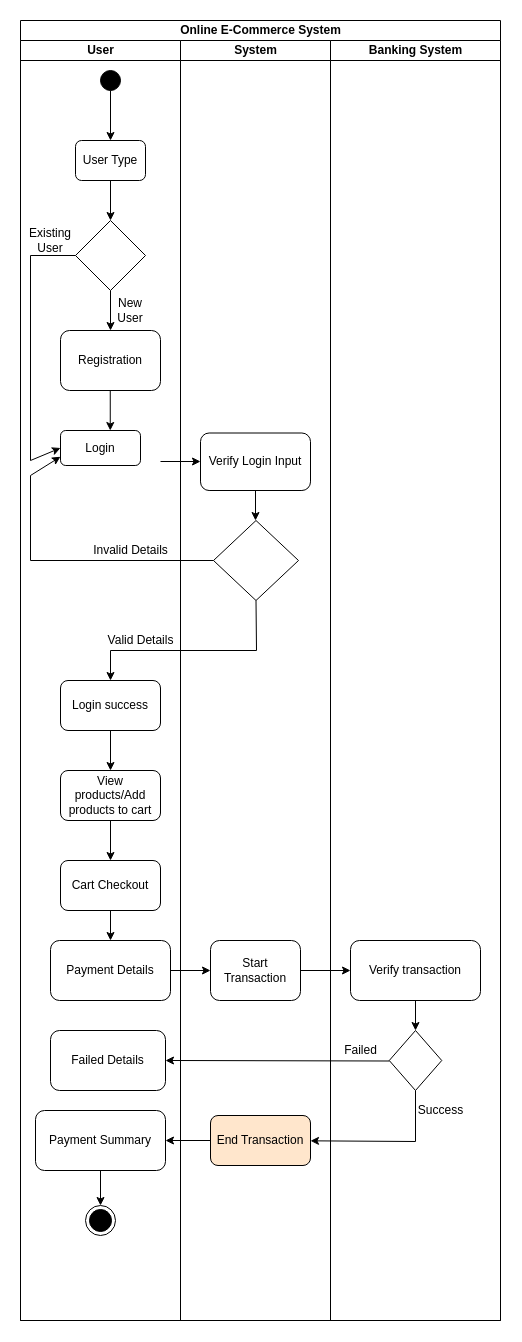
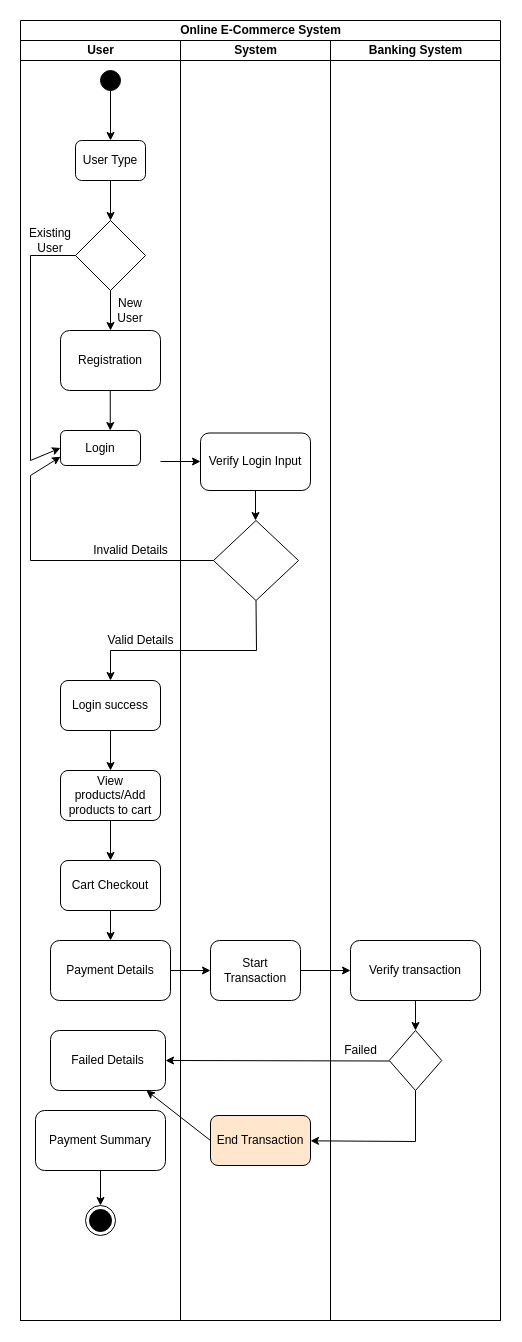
  <mxCell id="0" />
  <mxCell id="1" parent="0" />
  <mxCell id="2" value="Online E-Commerce System" style="swimlane;html=1;childLayout=stackLayout;resizeParent=1;resizeParentMax=0;startSize=20;" vertex="1" parent="1"><mxGeometry x="20" y="20" width="480" height="1300" as="geometry" /></mxCell>
  <mxCell id="3" value="User" style="swimlane;html=1;startSize=20;" vertex="1" parent="2"><mxGeometry y="20" width="160" height="1280" as="geometry" /></mxCell>
  <mxCell id="4" value="" style="endArrow=classic;html=1;exitX=0.5;exitY=1;exitDx=0;exitDy=0;entryX=0.5;entryY=0;entryDx=0;entryDy=0;" edge="1" parent="3" source="10" target="11"><mxGeometry width="50" height="50" relative="1" as="geometry"><mxPoint x="200" y="170" as="sourcePoint" /><mxPoint x="110" y="90" as="targetPoint" /></mxGeometry></mxCell>
  <mxCell id="5" value="" style="endArrow=classic;html=1;exitX=0.5;exitY=1;exitDx=0;exitDy=0;" edge="1" parent="3" source="9" target="13"><mxGeometry width="50" height="50" relative="1" as="geometry"><mxPoint x="130" y="300" as="sourcePoint" /><mxPoint x="60" y="280" as="targetPoint" /></mxGeometry></mxCell>
  <mxCell id="6" value="" style="endArrow=classic;html=1;exitX=0.5;exitY=1;exitDx=0;exitDy=0;" edge="1" parent="3"><mxGeometry width="50" height="50" relative="1" as="geometry"><mxPoint x="89.76" y="350" as="sourcePoint" /><mxPoint x="89.76" y="390" as="targetPoint" /></mxGeometry></mxCell>
  <mxCell id="7" value="Existing User" style="text;html=1;strokeColor=none;fillColor=none;align=center;verticalAlign=middle;whiteSpace=wrap;rounded=0;" vertex="1" parent="3"><mxGeometry x="10" y="190" width="40" height="20" as="geometry" /></mxCell>
  <mxCell id="8" value="Login" style="rounded=1;whiteSpace=wrap;html=1;fillColor=#FFFFFF;" vertex="1" parent="3"><mxGeometry x="40" y="390" width="80" height="35" as="geometry" /></mxCell>
  <mxCell id="9" value="" style="rhombus;whiteSpace=wrap;html=1;fillColor=#FFFFFF;" vertex="1" parent="3"><mxGeometry x="55" y="180" width="70" height="70" as="geometry" /></mxCell>
  <mxCell id="10" value="" style="ellipse;whiteSpace=wrap;html=1;aspect=fixed;fillColor=#000000;" vertex="1" parent="3"><mxGeometry x="80" y="30" width="20" height="20" as="geometry" /></mxCell>
  <mxCell id="11" value="User Type" style="rounded=1;whiteSpace=wrap;html=1;fillColor=none;" vertex="1" parent="3"><mxGeometry x="55" y="100" width="70" height="40" as="geometry" /></mxCell>
  <mxCell id="12" value="" style="endArrow=classic;html=1;exitX=0.5;exitY=1;exitDx=0;exitDy=0;entryX=0.5;entryY=0;entryDx=0;entryDy=0;" edge="1" parent="3" source="11" target="9"><mxGeometry width="50" height="50" relative="1" as="geometry"><mxPoint x="130" y="210" as="sourcePoint" /><mxPoint x="60" y="170" as="targetPoint" /><Array as="points" /></mxGeometry></mxCell>
  <mxCell id="13" value="Registration" style="rounded=1;whiteSpace=wrap;html=1;" vertex="1" parent="3"><mxGeometry x="40" y="290" width="100" height="60" as="geometry" /></mxCell>
  <mxCell id="14" value="" style="endArrow=classic;html=1;exitX=0;exitY=0.5;exitDx=0;exitDy=0;rounded=0;entryX=0;entryY=0.5;entryDx=0;entryDy=0;" edge="1" parent="3" source="9" target="8"><mxGeometry width="50" height="50" relative="1" as="geometry"><mxPoint x="130" y="310" as="sourcePoint" /><mxPoint x="55" y="400" as="targetPoint" /><Array as="points"><mxPoint x="10" y="215" /><mxPoint x="10" y="420" /></Array></mxGeometry></mxCell>
  <mxCell id="15" value="Payment Details" style="rounded=1;whiteSpace=wrap;html=1;fillColor=#FFFFFF;" vertex="1" parent="3"><mxGeometry x="30" y="900" width="120" height="60" as="geometry" /></mxCell>
  <mxCell id="16" value="Cart Checkout" style="rounded=1;whiteSpace=wrap;html=1;fillColor=#FFFFFF;" vertex="1" parent="3"><mxGeometry x="40" y="820" width="100" height="50" as="geometry" /></mxCell>
  <mxCell id="17" value="Payment Summary" style="rounded=1;whiteSpace=wrap;html=1;fillColor=#FFFFFF;" vertex="1" parent="3"><mxGeometry x="15" y="1070" width="130" height="60" as="geometry" /></mxCell>
  <mxCell id="18" value="Valid Details" style="text;html=1;align=center;verticalAlign=middle;resizable=0;points=[];autosize=1;" vertex="1" parent="3"><mxGeometry x="80" y="590" width="80" height="20" as="geometry" /></mxCell>
  <mxCell id="19" value="New User" style="text;html=1;strokeColor=none;fillColor=none;align=center;verticalAlign=middle;whiteSpace=wrap;rounded=0;" vertex="1" parent="3"><mxGeometry x="90" y="260" width="40" height="20" as="geometry" /></mxCell>
  <mxCell id="20" value="" style="endArrow=classic;html=1;entryX=0.5;entryY=0;entryDx=0;entryDy=0;" edge="1" parent="3" target="16"><mxGeometry width="50" height="50" relative="1" as="geometry"><mxPoint x="90" y="740" as="sourcePoint" /><mxPoint x="90" y="680" as="targetPoint" /></mxGeometry></mxCell>
  <mxCell id="21" value="" style="endArrow=classic;html=1;" edge="1" parent="3" target="22"><mxGeometry width="50" height="50" relative="1" as="geometry"><mxPoint x="90" y="650" as="sourcePoint" /><mxPoint x="90" y="600" as="targetPoint" /></mxGeometry></mxCell>
  <mxCell id="22" value="View products/Add products to cart" style="rounded=1;whiteSpace=wrap;html=1;fillColor=#FFFFFF;" vertex="1" parent="3"><mxGeometry x="40" y="730" width="100" height="50" as="geometry" /></mxCell>
  <mxCell id="23" value="Login success" style="rounded=1;whiteSpace=wrap;html=1;fillColor=#FFFFFF;" vertex="1" parent="3"><mxGeometry x="40" y="640" width="100" height="50" as="geometry" /></mxCell>
  <mxCell id="24" value="Failed Details" style="rounded=1;whiteSpace=wrap;html=1;strokeColor=#000000;fillColor=#FFFFFF;" vertex="1" parent="3"><mxGeometry x="30" y="990" width="115" height="60" as="geometry" /></mxCell>
  <mxCell id="25" value="System" style="swimlane;html=1;startSize=20;fillColor=#FFFFFF;" vertex="1" parent="2"><mxGeometry x="160" y="20" width="150" height="1280" as="geometry" /></mxCell>
  <mxCell id="26" value="End Transaction" style="rounded=1;whiteSpace=wrap;html=1;fillColor=#ffe6cc;" vertex="1" parent="25"><mxGeometry x="30" y="1075" width="100" height="50" as="geometry" /></mxCell>
  <mxCell id="27" value="Verify Login Input" style="rounded=1;whiteSpace=wrap;html=1;fillColor=#FFFFFF;" vertex="1" parent="25"><mxGeometry x="20" y="392.5" width="110" height="57.5" as="geometry" /></mxCell>
  <mxCell id="28" value="" style="rhombus;whiteSpace=wrap;html=1;fillColor=#FFFFFF;" vertex="1" parent="25"><mxGeometry x="33" y="480" width="85" height="80" as="geometry" /></mxCell>
  <mxCell id="29" value="Start Transaction" style="rounded=1;whiteSpace=wrap;html=1;fillColor=#FFFFFF;" vertex="1" parent="25"><mxGeometry x="30" y="900" width="90" height="60" as="geometry" /></mxCell>
  <mxCell id="30" value="Banking System" style="swimlane;html=1;startSize=20;" vertex="1" parent="2"><mxGeometry x="310" y="20" width="170" height="1280" as="geometry" /></mxCell>
  <mxCell id="31" value="Verify transaction" style="rounded=1;whiteSpace=wrap;html=1;fillColor=#FFFFFF;" vertex="1" parent="30"><mxGeometry x="20" y="900" width="130" height="60" as="geometry" /></mxCell>
  <mxCell id="32" value="" style="rhombus;whiteSpace=wrap;html=1;fillColor=#FFFFFF;" vertex="1" parent="30"><mxGeometry x="58.75" y="990" width="52.5" height="60" as="geometry" /></mxCell>
- <mxCell id="33" value="Success" style="text;html=1;align=center;verticalAlign=middle;resizable=0;points=[];autosize=1;" vertex="1" parent="30"><mxGeometry x="80" y="1060" width="60" height="20" as="geometry" /></mxCell>
  <mxCell id="34" value="" style="endArrow=classic;html=1;entryX=0;entryY=0.5;entryDx=0;entryDy=0;" edge="1" parent="2" target="27"><mxGeometry width="50" height="50" relative="1" as="geometry"><mxPoint x="140" y="441" as="sourcePoint" /><mxPoint x="240" y="450" as="targetPoint" /><Array as="points"><mxPoint x="180" y="441" /></Array></mxGeometry></mxCell>
  <mxCell id="35" value="" style="endArrow=classic;html=1;exitX=0;exitY=0.5;exitDx=0;exitDy=0;entryX=0;entryY=0.75;entryDx=0;entryDy=0;rounded=0;" edge="1" parent="2" source="28" target="8"><mxGeometry width="50" height="50" relative="1" as="geometry"><mxPoint x="180" y="550" as="sourcePoint" /><mxPoint x="230" y="500" as="targetPoint" /><Array as="points"><mxPoint x="10" y="540" /><mxPoint x="10" y="455" /></Array></mxGeometry></mxCell>
  <mxCell id="36" value="" style="endArrow=classic;html=1;exitX=0.5;exitY=1;exitDx=0;exitDy=0;entryX=0.5;entryY=0;entryDx=0;entryDy=0;rounded=0;" edge="1" parent="2" source="28" target="23"><mxGeometry width="50" height="50" relative="1" as="geometry"><mxPoint x="180" y="550" as="sourcePoint" /><mxPoint x="230" y="500" as="targetPoint" /><Array as="points"><mxPoint x="236" y="630" /><mxPoint x="90" y="630" /></Array></mxGeometry></mxCell>
  <mxCell id="37" value="" style="endArrow=classic;html=1;exitX=0.5;exitY=1;exitDx=0;exitDy=0;rounded=0;" edge="1" parent="2" source="32" target="26"><mxGeometry width="50" height="50" relative="1" as="geometry"><mxPoint x="140" y="1140" as="sourcePoint" /><mxPoint x="395" y="1120" as="targetPoint" /><Array as="points"><mxPoint x="395" y="1121" /></Array></mxGeometry></mxCell>
- <mxCell id="38" value="" style="endArrow=classic;html=1;exitX=0;exitY=0.5;exitDx=0;exitDy=0;" edge="1" parent="2" source="26" target="17"><mxGeometry width="50" height="50" relative="1" as="geometry"><mxPoint x="140" y="1140" as="sourcePoint" /><mxPoint x="140" y="1085" as="targetPoint" /></mxGeometry></mxCell>
+ <mxCell id="38" value="" style="endArrow=classic;html=1;exitX=0;exitY=0.5;exitDx=0;exitDy=0;" edge="1" parent="2" source="26" target="24"><mxGeometry width="50" height="50" relative="1" as="geometry"><mxPoint x="140" y="1140" as="sourcePoint" /><mxPoint x="140" y="1085" as="targetPoint" /></mxGeometry></mxCell>
  <mxCell id="39" value="" style="endArrow=classic;html=1;exitX=0.5;exitY=1;exitDx=0;exitDy=0;" edge="1" parent="1" source="27"><mxGeometry width="50" height="50" relative="1" as="geometry"><mxPoint x="200" y="500" as="sourcePoint" /><mxPoint x="255" y="520" as="targetPoint" /></mxGeometry></mxCell>
  <mxCell id="40" value="Invalid Details" style="text;html=1;align=center;verticalAlign=middle;resizable=0;points=[];autosize=1;" vertex="1" parent="1"><mxGeometry x="85" y="540" width="90" height="20" as="geometry" /></mxCell>
  <mxCell id="41" value="" style="endArrow=classic;html=1;exitX=0.5;exitY=1;exitDx=0;exitDy=0;" edge="1" parent="1" source="16"><mxGeometry width="50" height="50" relative="1" as="geometry"><mxPoint x="200" y="910" as="sourcePoint" /><mxPoint x="110" y="940" as="targetPoint" /></mxGeometry></mxCell>
  <mxCell id="42" value="" style="endArrow=classic;html=1;exitX=1;exitY=0.5;exitDx=0;exitDy=0;" edge="1" parent="1" source="15"><mxGeometry width="50" height="50" relative="1" as="geometry"><mxPoint x="160" y="1030" as="sourcePoint" /><mxPoint x="210" y="970" as="targetPoint" /></mxGeometry></mxCell>
  <mxCell id="43" value="" style="endArrow=classic;html=1;exitX=1;exitY=0.5;exitDx=0;exitDy=0;" edge="1" parent="1" source="29"><mxGeometry width="50" height="50" relative="1" as="geometry"><mxPoint x="160" y="1030" as="sourcePoint" /><mxPoint x="350" y="970" as="targetPoint" /></mxGeometry></mxCell>
  <mxCell id="44" value="" style="endArrow=classic;html=1;exitX=0.5;exitY=1;exitDx=0;exitDy=0;" edge="1" parent="1" source="31"><mxGeometry width="50" height="50" relative="1" as="geometry"><mxPoint x="160" y="1160" as="sourcePoint" /><mxPoint x="415" y="1030" as="targetPoint" /></mxGeometry></mxCell>
  <mxCell id="45" value="Failed" style="text;html=1;align=center;verticalAlign=middle;resizable=0;points=[];autosize=1;" vertex="1" parent="1"><mxGeometry x="335" y="1040" width="50" height="20" as="geometry" /></mxCell>
  <mxCell id="46" value="" style="endArrow=classic;html=1;exitX=0.5;exitY=1;exitDx=0;exitDy=0;" edge="1" parent="1" source="17" target="47"><mxGeometry width="50" height="50" relative="1" as="geometry"><mxPoint x="160" y="1160" as="sourcePoint" /><mxPoint x="100" y="1220" as="targetPoint" /></mxGeometry></mxCell>
  <mxCell id="47" value="" style="ellipse;html=1;shape=endState;fillColor=#000000;" vertex="1" parent="1"><mxGeometry x="85" y="1205" width="30" height="30" as="geometry" /></mxCell>
  <mxCell id="48" value="" style="endArrow=classic;html=1;exitX=1.08;exitY=1.025;exitDx=0;exitDy=0;exitPerimeter=0;entryX=1;entryY=0.5;entryDx=0;entryDy=0;" edge="1" parent="1" source="45" target="24"><mxGeometry width="50" height="50" relative="1" as="geometry"><mxPoint x="190" y="1150" as="sourcePoint" /><mxPoint x="240" y="1100" as="targetPoint" /></mxGeometry></mxCell>
